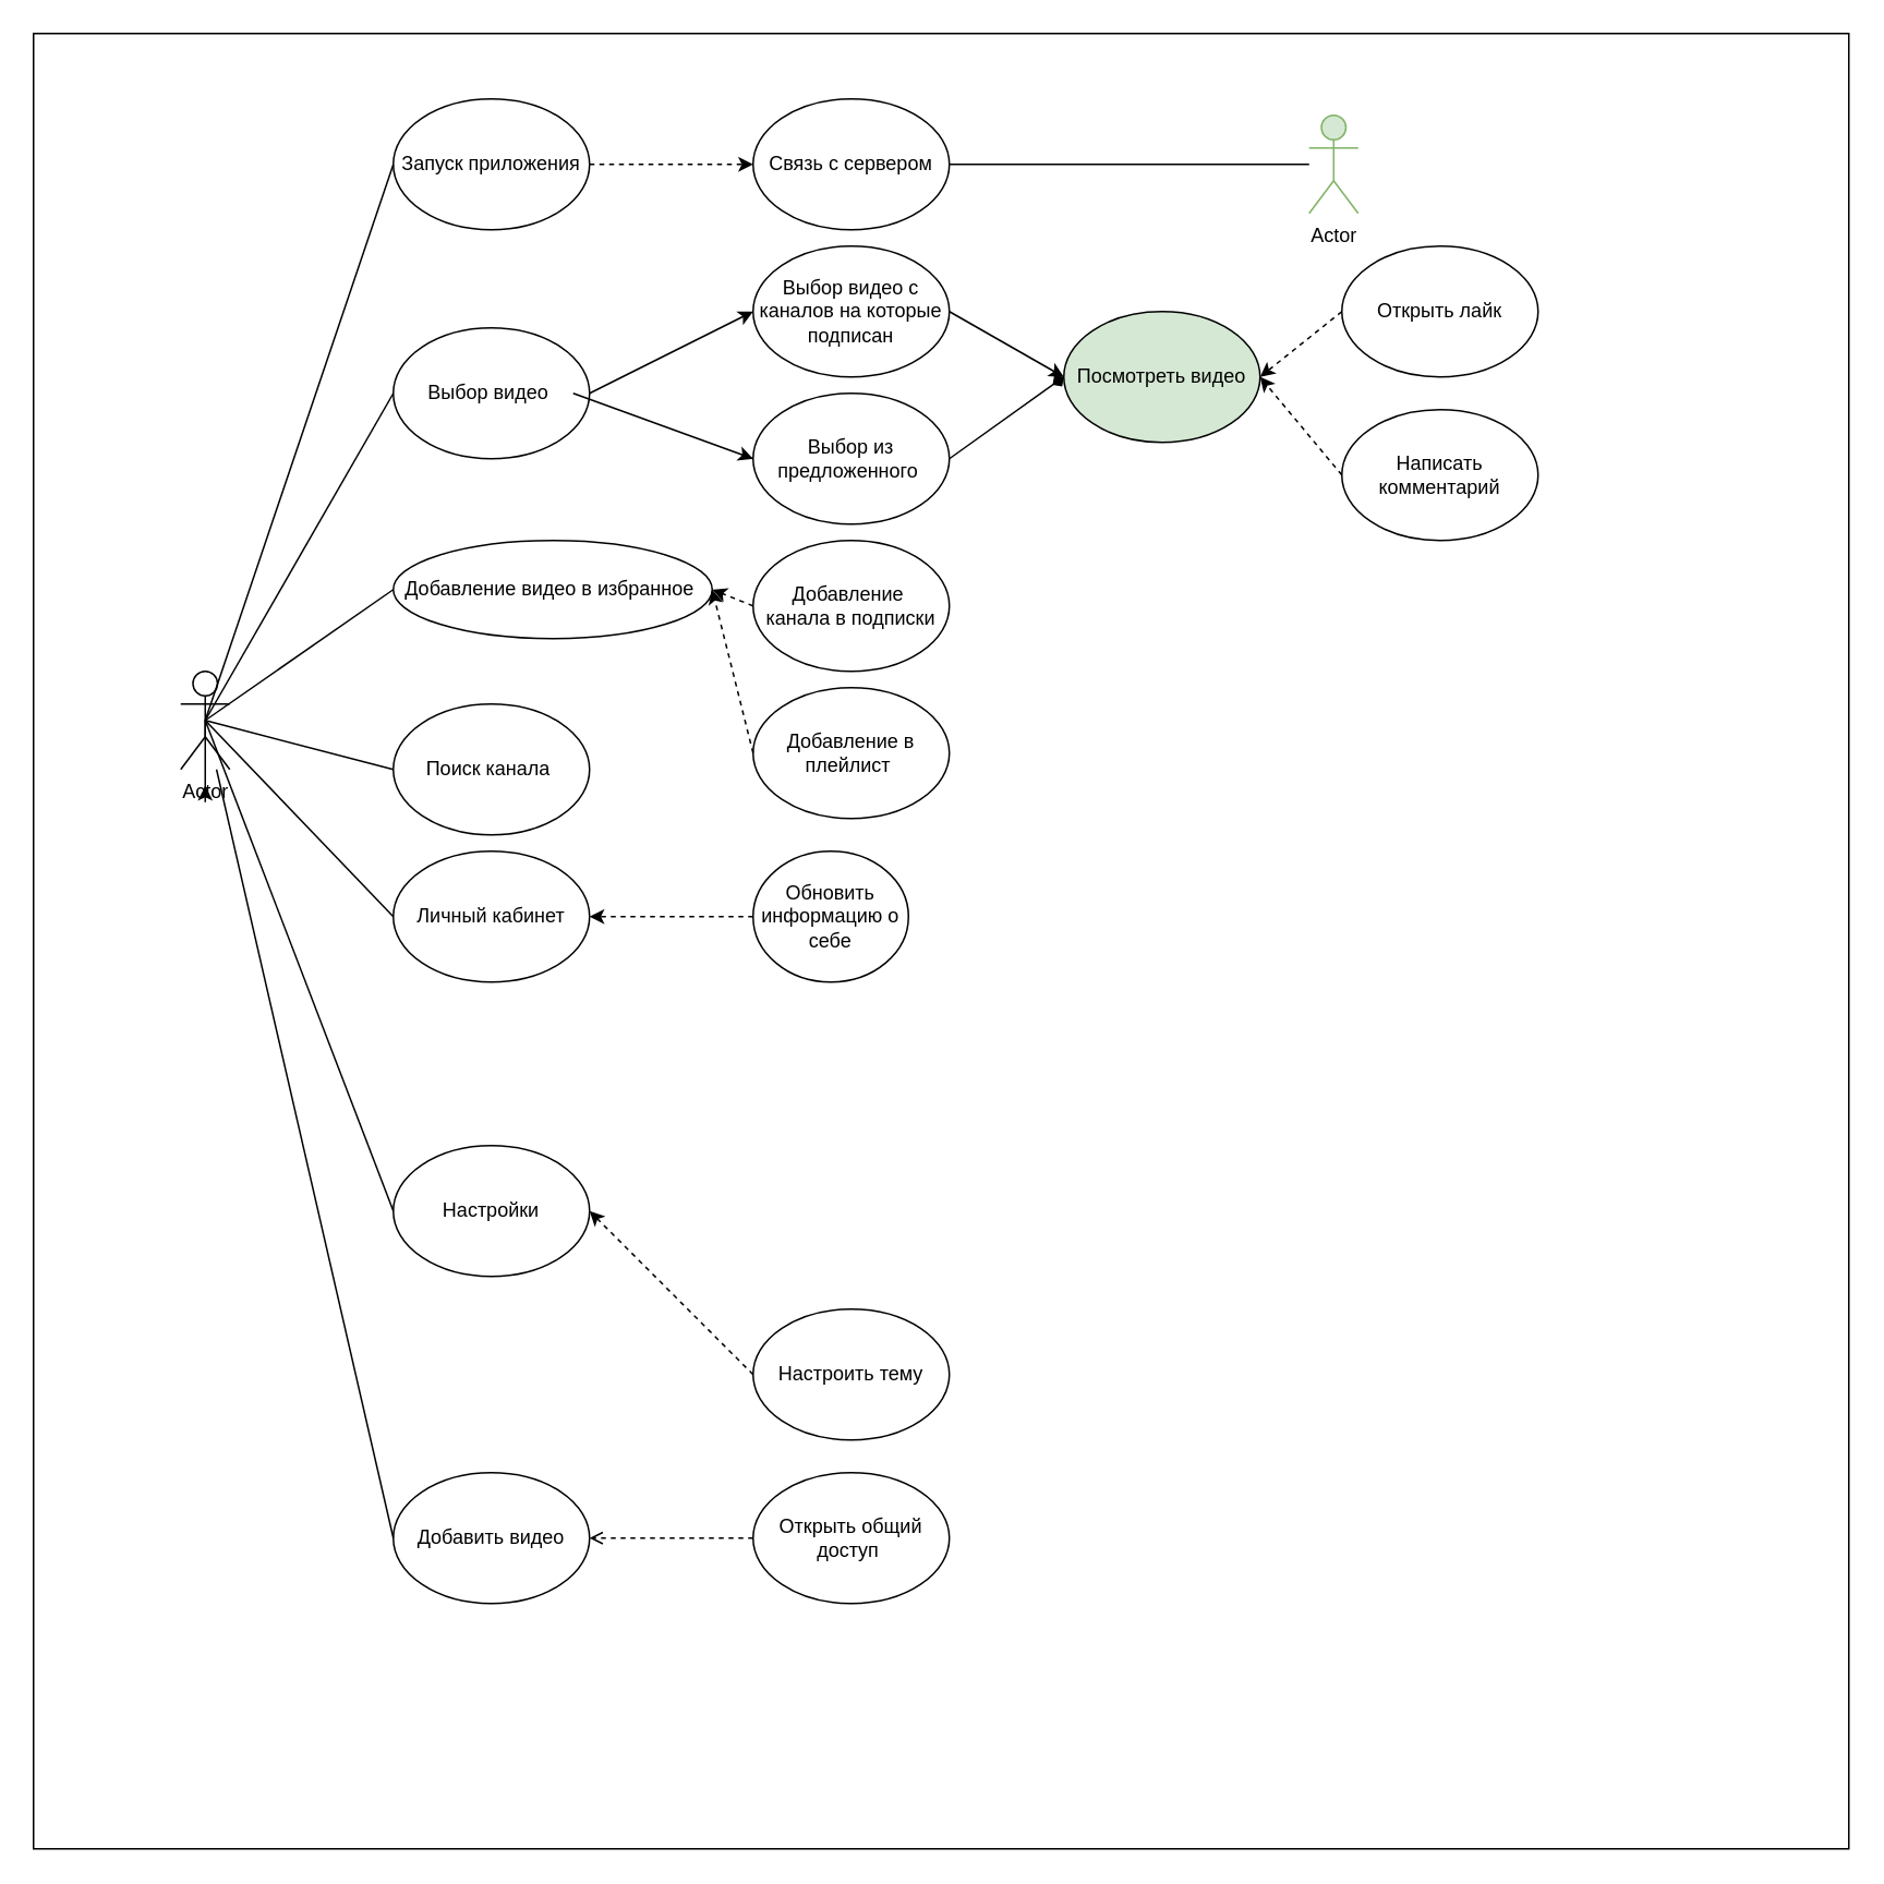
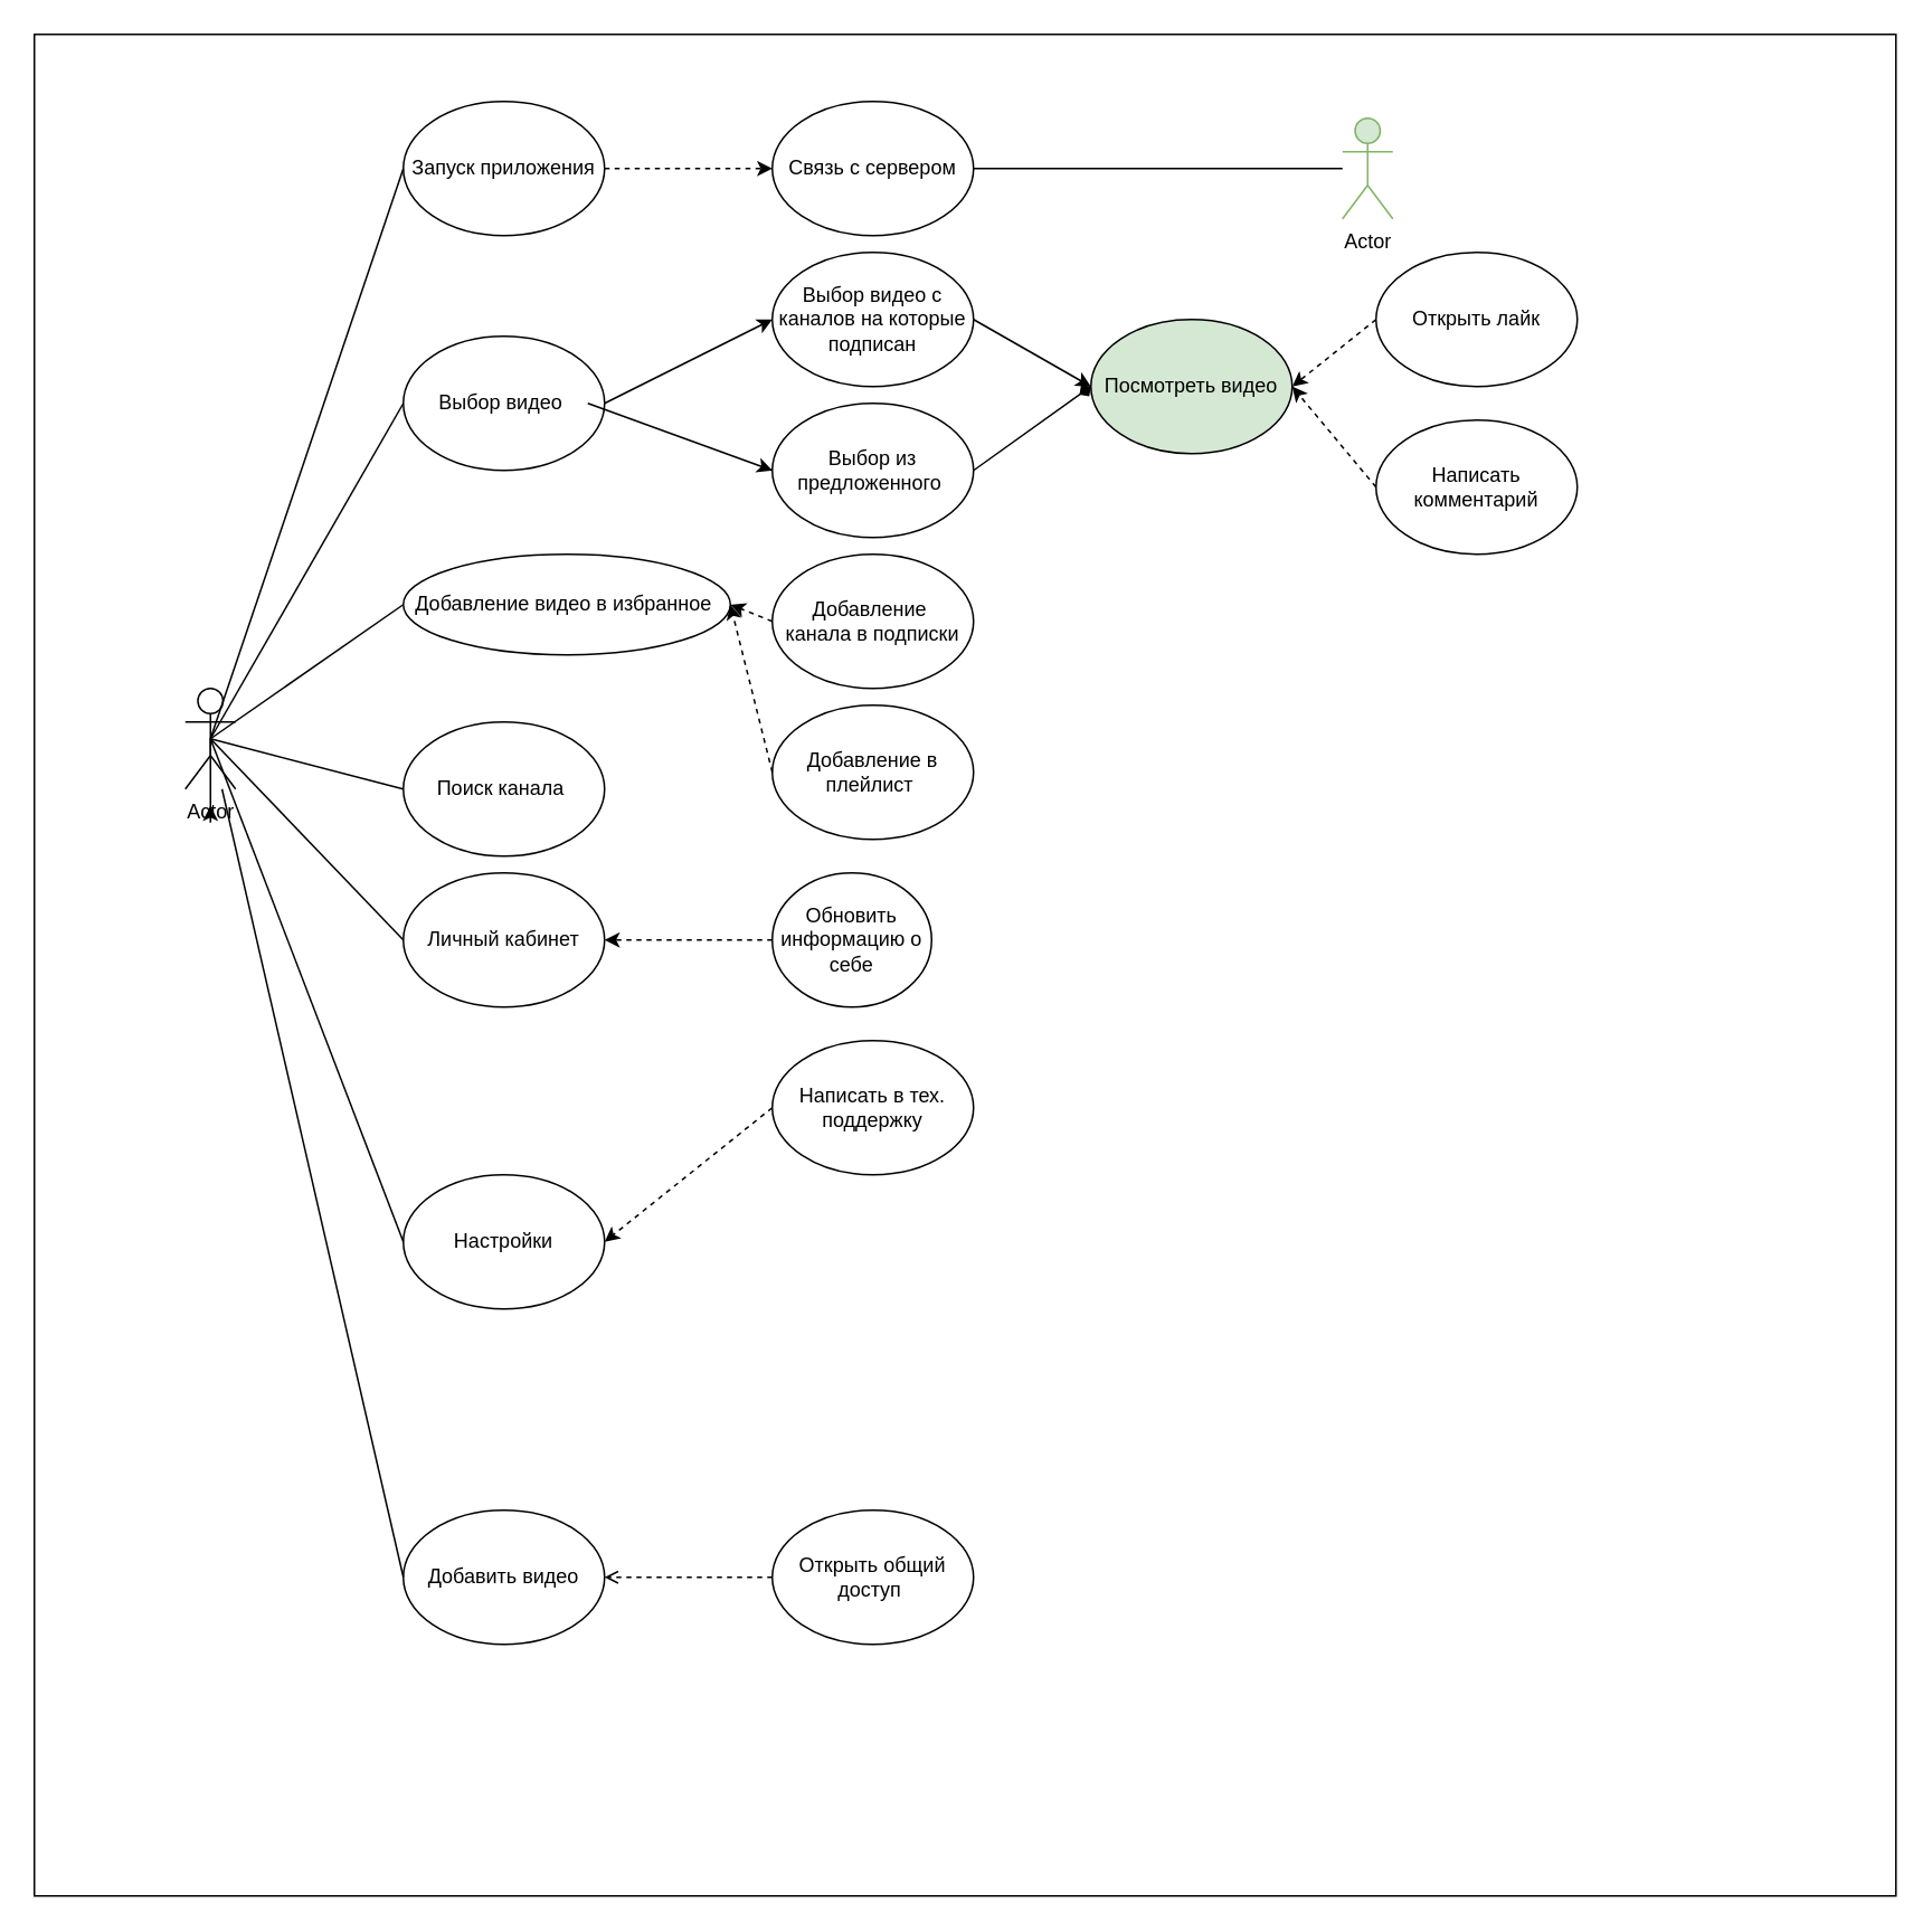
  <mxCell id="0" />
  <mxCell id="1" parent="0" />
  <mxCell id="2" value="" style="whiteSpace=wrap;html=1;aspect=fixed;" vertex="1" parent="1"><mxGeometry x="20" y="20" width="1110" height="1110" as="geometry" /></mxCell>
  <mxCell id="3" style="edgeStyle=orthogonalEdgeStyle;rounded=0;orthogonalLoop=1;jettySize=auto;html=1;exitX=0.5;exitY=0.5;exitDx=0;exitDy=0;exitPerimeter=0;" edge="1" parent="1" source="4"><mxGeometry relative="1" as="geometry"><mxPoint x="125" y="480" as="targetPoint" /></mxGeometry></mxCell>
  <mxCell id="4" value="Actor" style="shape=umlActor;verticalLabelPosition=bottom;verticalAlign=top;html=1;outlineConnect=0;" vertex="1" parent="1"><mxGeometry x="110" y="410" width="30" height="60" as="geometry" /></mxCell>
  <mxCell id="5" value="Запуск приложения" style="ellipse;whiteSpace=wrap;html=1;" vertex="1" parent="1"><mxGeometry x="240" width="120" height="80" as="geometry" y="60" /></mxCell>
  <mxCell id="6" value="Выбор видео&amp;nbsp;" style="ellipse;whiteSpace=wrap;html=1;" vertex="1" parent="1"><mxGeometry x="240" y="200" width="120" height="80" as="geometry" /></mxCell>
  <mxCell id="7" value="Добавление видео в избранное&amp;nbsp;" style="ellipse;whiteSpace=wrap;html=1;" vertex="1" parent="1"><mxGeometry x="240" y="330" width="195" height="60" as="geometry" /></mxCell>
  <mxCell id="8" value="Добавление&amp;nbsp;&lt;br&gt;канала в подписки" style="ellipse;whiteSpace=wrap;html=1;" vertex="1" parent="1"><mxGeometry x="460" y="330" width="120" height="80" as="geometry" /></mxCell>
  <mxCell id="9" value="Поиск канала&amp;nbsp;" style="ellipse;whiteSpace=wrap;html=1;" vertex="1" parent="1"><mxGeometry x="240" y="430" width="120" height="80" as="geometry" /></mxCell>
  <mxCell id="10" value="Настройки" style="ellipse;whiteSpace=wrap;html=1;" vertex="1" parent="1"><mxGeometry x="240" y="700" width="120" height="80" as="geometry" /></mxCell>
  <mxCell id="11" value="Обновить информацию о себе" style="ellipse;whiteSpace=wrap;html=1;" vertex="1" parent="1"><mxGeometry x="460" y="520" width="95" height="80" as="geometry" /></mxCell>
  <mxCell id="12" value="Связь с сервером" style="ellipse;whiteSpace=wrap;html=1;" vertex="1" parent="1"><mxGeometry x="460" width="120" height="80" as="geometry" y="60" /></mxCell>
  <mxCell id="13" value="Actor" style="shape=umlActor;verticalLabelPosition=bottom;verticalAlign=top;html=1;outlineConnect=0;fillColor=#d5e8d4;strokeColor=#82b366;" vertex="1" parent="1"><mxGeometry x="800" y="70" width="30" height="60" as="geometry" /></mxCell>
  <mxCell id="14" value="" style="endArrow=none;html=1;rounded=0;exitX=1;exitY=0.5;exitDx=0;exitDy=0;" edge="1" parent="1" source="12" target="13"><mxGeometry width="50" height="50" relative="1" as="geometry"><mxPoint x="470" y="440" as="sourcePoint" /><mxPoint x="520" y="390" as="targetPoint" /></mxGeometry></mxCell>
  <mxCell id="15" value="" style="endArrow=classic;html=1;rounded=0;exitX=1;exitY=0.5;exitDx=0;exitDy=0;entryX=0;entryY=0.5;entryDx=0;entryDy=0;dashed=1;" edge="1" parent="1" source="5" target="12"><mxGeometry width="50" height="50" relative="1" as="geometry"><mxPoint x="470" y="440" as="sourcePoint" /><mxPoint x="520" y="390" as="targetPoint" /></mxGeometry></mxCell>
  <mxCell id="16" value="Выбор видео с каналов на которые подписан" style="ellipse;whiteSpace=wrap;html=1;" vertex="1" parent="1"><mxGeometry x="460" y="150" width="120" height="80" as="geometry" /></mxCell>
  <mxCell id="17" value="Выбор из предложенного&amp;nbsp;" style="ellipse;whiteSpace=wrap;html=1;" vertex="1" parent="1"><mxGeometry x="460" y="240" width="120" height="80" as="geometry" /></mxCell>
  <mxCell id="18" value="Посмотреть видео" style="ellipse;whiteSpace=wrap;html=1;fillColor=#d5e8d4;" vertex="1" parent="1"><mxGeometry x="650" y="190" width="120" height="80" as="geometry" /></mxCell>
  <mxCell id="19" value="" style="endArrow=classic;html=1;rounded=0;entryX=0;entryY=0.5;entryDx=0;entryDy=0;exitX=0;exitY=0.5;exitDx=0;exitDy=0;" edge="1" parent="1" source="16" target="16"><mxGeometry width="50" height="50" relative="1" as="geometry"><mxPoint x="470" y="440" as="sourcePoint" /><mxPoint x="520" y="390" as="targetPoint" /></mxGeometry></mxCell>
  <mxCell id="20" value="" style="endArrow=classic;html=1;rounded=0;exitX=0;exitY=0.5;exitDx=0;exitDy=0;" edge="1" parent="1" source="17"><mxGeometry width="50" height="50" relative="1" as="geometry"><mxPoint x="470" y="440" as="sourcePoint" /><mxPoint x="460" y="280" as="targetPoint" /><Array as="points"><mxPoint x="350" y="240" /></Array></mxGeometry></mxCell>
  <mxCell id="21" value="" style="endArrow=none;html=1;rounded=0;exitX=0.5;exitY=0.5;exitDx=0;exitDy=0;exitPerimeter=0;entryX=0;entryY=0.5;entryDx=0;entryDy=0;" edge="1" parent="1" source="4" target="5"><mxGeometry width="50" height="50" relative="1" as="geometry"><mxPoint x="470" y="440" as="sourcePoint" /><mxPoint x="520" y="390" as="targetPoint" /></mxGeometry></mxCell>
  <mxCell id="22" value="" style="endArrow=none;html=1;rounded=0;entryX=0;entryY=0.5;entryDx=0;entryDy=0;exitX=0.5;exitY=0.5;exitDx=0;exitDy=0;exitPerimeter=0;" edge="1" parent="1" source="4" target="6"><mxGeometry width="50" height="50" relative="1" as="geometry"><mxPoint x="130" y="420" as="sourcePoint" /><mxPoint x="520" y="390" as="targetPoint" /></mxGeometry></mxCell>
  <mxCell id="23" value="" style="endArrow=none;html=1;rounded=0;exitX=0.5;exitY=0.5;exitDx=0;exitDy=0;exitPerimeter=0;entryX=0;entryY=0.5;entryDx=0;entryDy=0;" edge="1" parent="1" source="4" target="7"><mxGeometry width="50" height="50" relative="1" as="geometry"><mxPoint x="470" y="440" as="sourcePoint" /><mxPoint x="520" y="390" as="targetPoint" /></mxGeometry></mxCell>
  <mxCell id="24" value="Открыть лайк" style="ellipse;whiteSpace=wrap;html=1;" vertex="1" parent="1"><mxGeometry x="820" y="150" width="120" height="80" as="geometry" /></mxCell>
  <mxCell id="25" value="Написать комментарий" style="ellipse;whiteSpace=wrap;html=1;" vertex="1" parent="1"><mxGeometry x="820" y="250" width="120" height="80" as="geometry" /></mxCell>
  <mxCell id="26" value="" style="endArrow=classic;html=1;rounded=0;entryX=0;entryY=0.5;entryDx=0;entryDy=0;exitX=1;exitY=0.5;exitDx=0;exitDy=0;" edge="1" parent="1" source="16" target="18"><mxGeometry width="50" height="50" relative="1" as="geometry"><mxPoint x="470" y="440" as="sourcePoint" /><mxPoint x="520" y="390" as="targetPoint" /></mxGeometry></mxCell>
  <mxCell id="27" value="" style="endArrow=diamond;html=1;rounded=0;entryX=0;entryY=0.5;entryDx=0;entryDy=0;exitX=1;exitY=0.5;exitDx=0;exitDy=0;" edge="1" parent="1" source="17" target="18"><mxGeometry width="50" height="50" relative="1" as="geometry"><mxPoint x="470" y="440" as="sourcePoint" /><mxPoint x="520" y="390" as="targetPoint" /></mxGeometry></mxCell>
  <mxCell id="28" value="" style="endArrow=classic;html=1;rounded=0;exitX=0;exitY=0.5;exitDx=0;exitDy=0;entryX=1;entryY=0.5;entryDx=0;entryDy=0;dashed=1;" edge="1" parent="1" source="25" target="18"><mxGeometry width="50" height="50" relative="1" as="geometry"><mxPoint x="470" y="440" as="sourcePoint" /><mxPoint x="520" y="390" as="targetPoint" /></mxGeometry></mxCell>
  <mxCell id="29" value="" style="endArrow=classic;html=1;rounded=0;exitX=0;exitY=0.5;exitDx=0;exitDy=0;dashed=1;" edge="1" parent="1" source="24"><mxGeometry width="50" height="50" relative="1" as="geometry"><mxPoint x="470" y="440" as="sourcePoint" /><mxPoint x="770" y="230" as="targetPoint" /></mxGeometry></mxCell>
  <mxCell id="30" value="" style="endArrow=classic;html=1;rounded=0;exitX=0;exitY=0.5;exitDx=0;exitDy=0;entryX=1;entryY=0.5;entryDx=0;entryDy=0;dashed=1;" edge="1" parent="1" source="8" target="7"><mxGeometry width="50" height="50" relative="1" as="geometry"><mxPoint x="470" y="440" as="sourcePoint" /><mxPoint x="520" y="390" as="targetPoint" /></mxGeometry></mxCell>
  <mxCell id="31" value="Личный кабинет" style="ellipse;whiteSpace=wrap;html=1;" vertex="1" parent="1"><mxGeometry x="240" y="520" width="120" height="80" as="geometry" /></mxCell>
  <mxCell id="32" value="" style="endArrow=none;html=1;rounded=0;exitX=0.5;exitY=0.5;exitDx=0;exitDy=0;exitPerimeter=0;entryX=0;entryY=0.5;entryDx=0;entryDy=0;" edge="1" parent="1" source="4" target="9"><mxGeometry width="50" height="50" relative="1" as="geometry"><mxPoint x="470" y="440" as="sourcePoint" /><mxPoint x="520" y="390" as="targetPoint" /></mxGeometry></mxCell>
  <mxCell id="33" value="Добавление в плейлист&amp;nbsp;" style="ellipse;whiteSpace=wrap;html=1;" vertex="1" parent="1"><mxGeometry x="460" y="420" width="120" height="80" as="geometry" /></mxCell>
  <mxCell id="34" value="" style="endArrow=classic;html=1;rounded=0;exitX=0;exitY=0.5;exitDx=0;exitDy=0;entryX=1;entryY=0.5;entryDx=0;entryDy=0;dashed=1;" edge="1" parent="1" source="33" target="7"><mxGeometry width="50" height="50" relative="1" as="geometry"><mxPoint x="470" y="440" as="sourcePoint" /><mxPoint x="520" y="390" as="targetPoint" /></mxGeometry></mxCell>
  <mxCell id="35" value="" style="endArrow=classic;html=1;rounded=0;exitX=0;exitY=0.5;exitDx=0;exitDy=0;entryX=1;entryY=0.5;entryDx=0;entryDy=0;dashed=1;" edge="1" parent="1" source="11" target="31"><mxGeometry width="50" height="50" relative="1" as="geometry"><mxPoint x="470" y="440" as="sourcePoint" /><mxPoint x="520" y="390" as="targetPoint" /></mxGeometry></mxCell>
  <mxCell id="36" value="" style="endArrow=none;html=1;rounded=0;exitX=0;exitY=0.5;exitDx=0;exitDy=0;entryX=0.5;entryY=0.5;entryDx=0;entryDy=0;entryPerimeter=0;" edge="1" parent="1" source="31" target="4"><mxGeometry width="50" height="50" relative="1" as="geometry"><mxPoint x="470" y="440" as="sourcePoint" /><mxPoint x="520" y="390" as="targetPoint" /></mxGeometry></mxCell>
- <mxCell id="39" value="Настроить тему" style="ellipse;whiteSpace=wrap;html=1;" vertex="1" parent="1"><mxGeometry x="460" y="800" width="120" height="80" as="geometry" /></mxCell>
- <mxCell id="40" value="" style="endArrow=classic;html=1;rounded=0;exitX=0;exitY=0.5;exitDx=0;exitDy=0;entryX=1;entryY=0.5;entryDx=0;entryDy=0;dashed=1;" edge="1" parent="1" source="39" target="10"><mxGeometry width="50" height="50" relative="1" as="geometry"><mxPoint x="440" y="540" as="sourcePoint" /><mxPoint x="490" y="490" as="targetPoint" /></mxGeometry></mxCell>
+ <mxCell id="37" value="Написать в тех. поддержку" style="ellipse;whiteSpace=wrap;html=1;" vertex="1" parent="1"><mxGeometry x="460" y="620" width="120" height="80" as="geometry" /></mxCell>
+ <mxCell id="38" value="" style="endArrow=classic;html=1;rounded=0;exitX=0;exitY=0.5;exitDx=0;exitDy=0;entryX=1;entryY=0.5;entryDx=0;entryDy=0;dashed=1;" edge="1" parent="1" source="37" target="10"><mxGeometry width="50" height="50" relative="1" as="geometry"><mxPoint x="470" y="440" as="sourcePoint" /><mxPoint x="520" y="390" as="targetPoint" /></mxGeometry></mxCell>
  <mxCell id="41" value="" style="endArrow=none;html=1;rounded=0;exitX=0;exitY=0.5;exitDx=0;exitDy=0;entryX=0.5;entryY=0.5;entryDx=0;entryDy=0;entryPerimeter=0;" edge="1" parent="1" source="10" target="4"><mxGeometry width="50" height="50" relative="1" as="geometry"><mxPoint x="440" y="540" as="sourcePoint" /><mxPoint x="490" y="490" as="targetPoint" /></mxGeometry></mxCell>
  <mxCell id="42" value="Добавить видео" style="ellipse;whiteSpace=wrap;html=1;" vertex="1" parent="1"><mxGeometry x="240" y="900" width="120" height="80" as="geometry" /></mxCell>
  <mxCell id="43" value="Открыть общий доступ&amp;nbsp;" style="ellipse;whiteSpace=wrap;html=1;" vertex="1" parent="1"><mxGeometry x="460" y="900" width="120" height="80" as="geometry" /></mxCell>
  <mxCell id="44" value="" style="endArrow=none;html=1;rounded=0;exitX=0;exitY=0.5;exitDx=0;exitDy=0;" edge="1" parent="1" source="42" target="4"><mxGeometry width="50" height="50" relative="1" as="geometry"><mxPoint x="670" y="690" as="sourcePoint" /><mxPoint x="720" y="640" as="targetPoint" /></mxGeometry></mxCell>
  <mxCell id="45" value="" style="endArrow=open;html=1;rounded=0;exitX=0;exitY=0.5;exitDx=0;exitDy=0;entryX=1;entryY=0.5;entryDx=0;entryDy=0;dashed=1;" edge="1" parent="1" source="43" target="42"><mxGeometry width="50" height="50" relative="1" as="geometry"><mxPoint x="670" y="690" as="sourcePoint" /><mxPoint x="720" y="640" as="targetPoint" /></mxGeometry></mxCell>
  <mxCell id="46" value="" style="endArrow=classic;html=1;rounded=0;exitX=1;exitY=0.5;exitDx=0;exitDy=0;entryX=0;entryY=0.5;entryDx=0;entryDy=0;" edge="1" parent="1" source="6" target="16"><mxGeometry width="50" height="50" relative="1" as="geometry"><mxPoint x="670" y="490" as="sourcePoint" /><mxPoint x="720" y="440" as="targetPoint" /></mxGeometry></mxCell>
